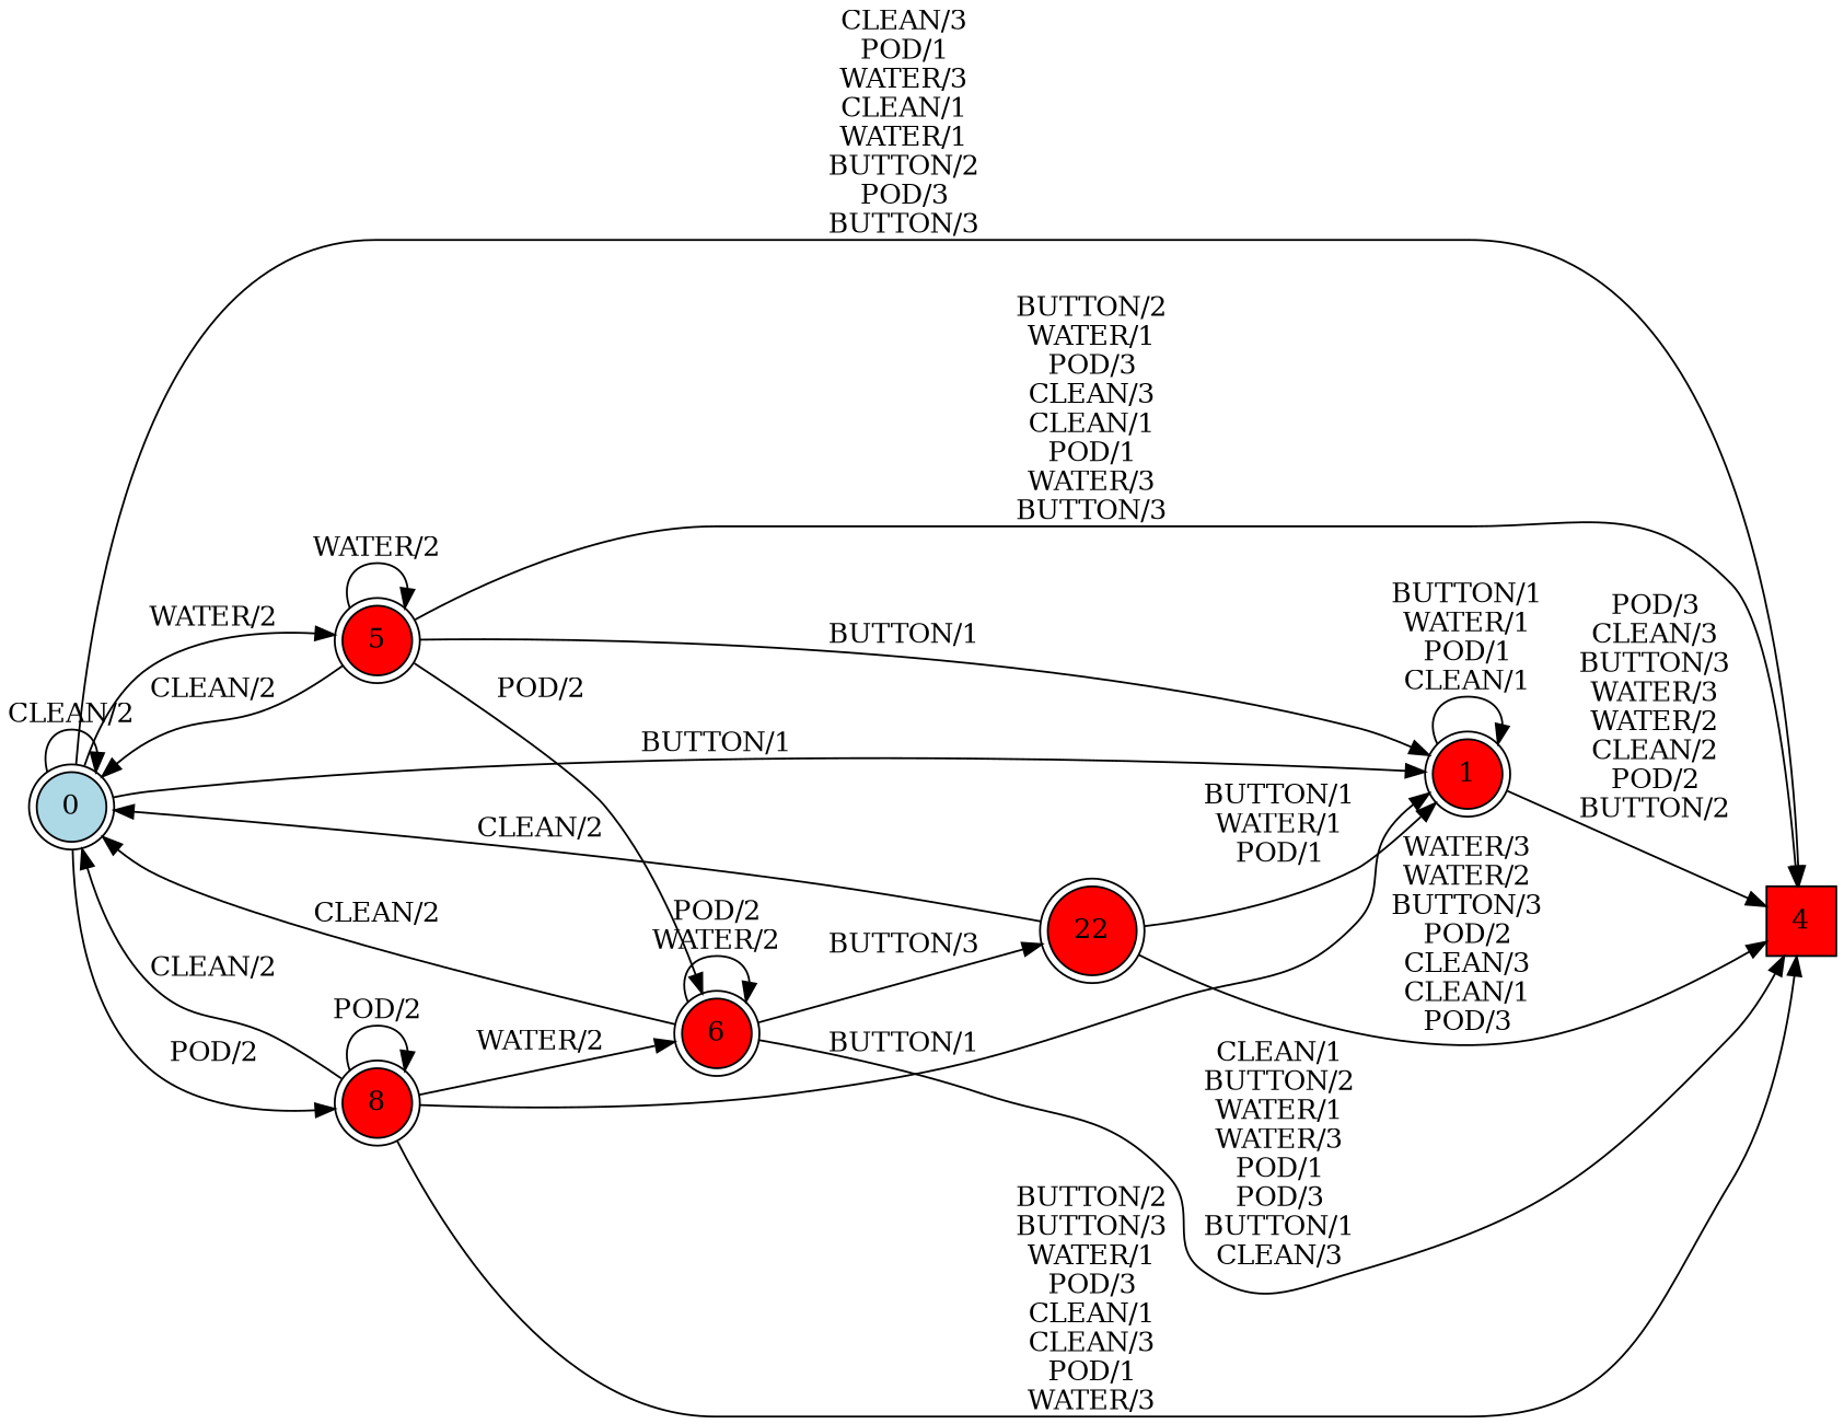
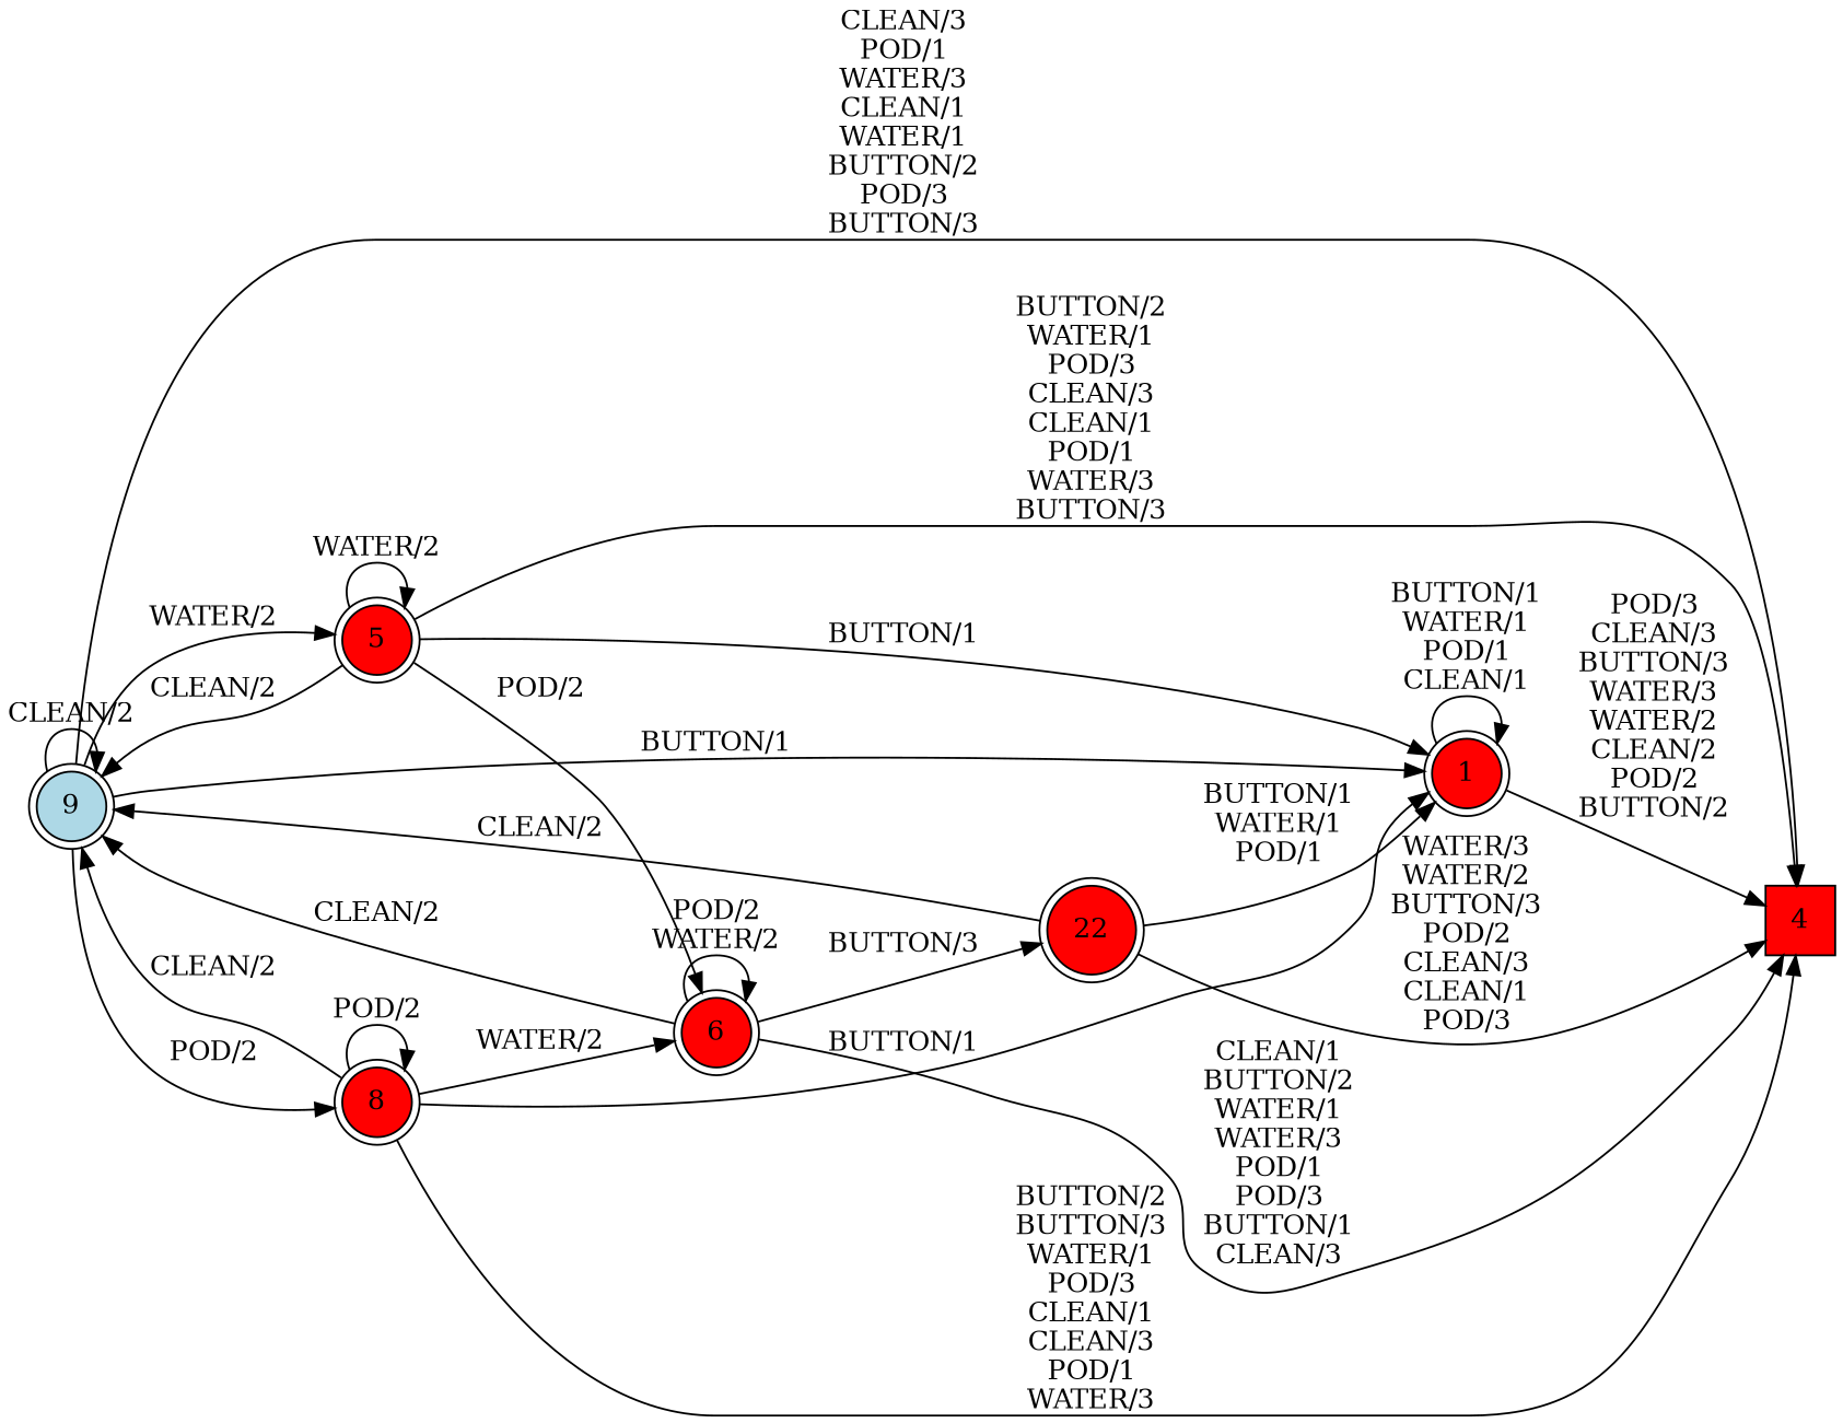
  digraph {
    rankdir=LR
    node [fillcolor=red shape=doublecircle style=filled]
-   0 [fillcolor=lightblue isInitial=True]
+   0 [fillcolor=lightblue isInitial=True label=9]
    1
    4 [shape=square]
    5
    8
    6
    22
    0 -> 0 [label="CLEAN/2"]
    0 -> 1 [label="BUTTON/1"]
    0 -> 4 [label="CLEAN/3\nPOD/1\nWATER/3\nCLEAN/1\nWATER/1\nBUTTON/2\nPOD/3\nBUTTON/3"]
    0 -> 5 [label="WATER/2"]
    0 -> 8 [label="POD/2"]
    1 -> 1 [label="BUTTON/1\nWATER/1\nPOD/1\nCLEAN/1"]
    1 -> 4 [label="POD/3\nCLEAN/3\nBUTTON/3\nWATER/3\nWATER/2\nCLEAN/2\nPOD/2\nBUTTON/2"]
    5 -> 0 [label="CLEAN/2"]
    5 -> 1 [label="BUTTON/1"]
    5 -> 4 [label="BUTTON/2\nWATER/1\nPOD/3\nCLEAN/3\nCLEAN/1\nPOD/1\nWATER/3\nBUTTON/3"]
    5 -> 5 [label="WATER/2"]
    5 -> 6 [label="POD/2"]
    8 -> 0 [label="CLEAN/2"]
    8 -> 1 [label="BUTTON/1"]
    8 -> 4 [label="BUTTON/2\nBUTTON/3\nWATER/1\nPOD/3\nCLEAN/1\nCLEAN/3\nPOD/1\nWATER/3"]
    8 -> 8 [label="POD/2"]
    8 -> 6 [label="WATER/2"]
    6 -> 0 [label="CLEAN/2"]
    6 -> 4 [label="CLEAN/1\nBUTTON/2\nWATER/1\nWATER/3\nPOD/1\nPOD/3\nBUTTON/1\nCLEAN/3"]
    6 -> 6 [label="POD/2\nWATER/2"]
    6 -> 22 [label="BUTTON/3"]
    22 -> 0 [label="CLEAN/2"]
    22 -> 1 [label="BUTTON/1\nWATER/1\nPOD/1"]
    22 -> 4 [label="WATER/3\nWATER/2\nBUTTON/3\nPOD/2\nCLEAN/3\nCLEAN/1\nPOD/3"]
  }
